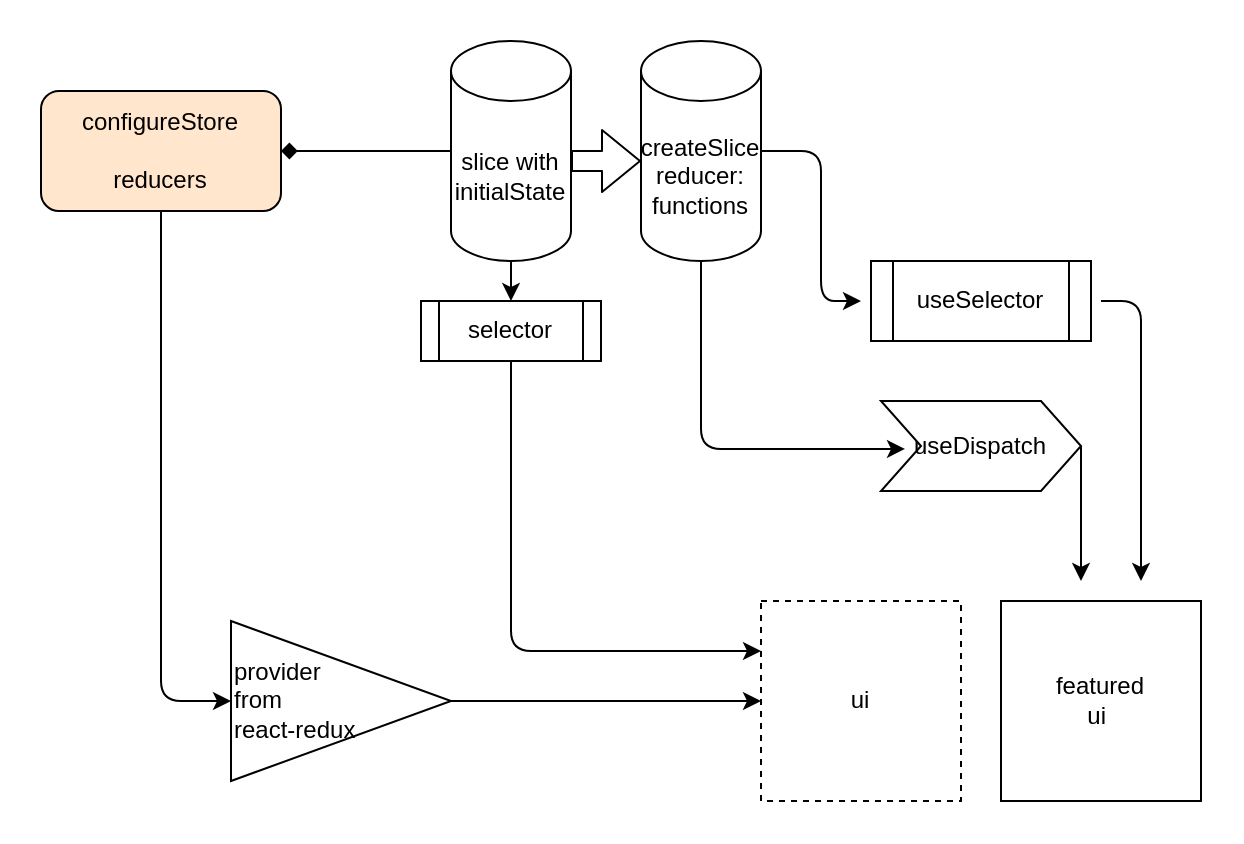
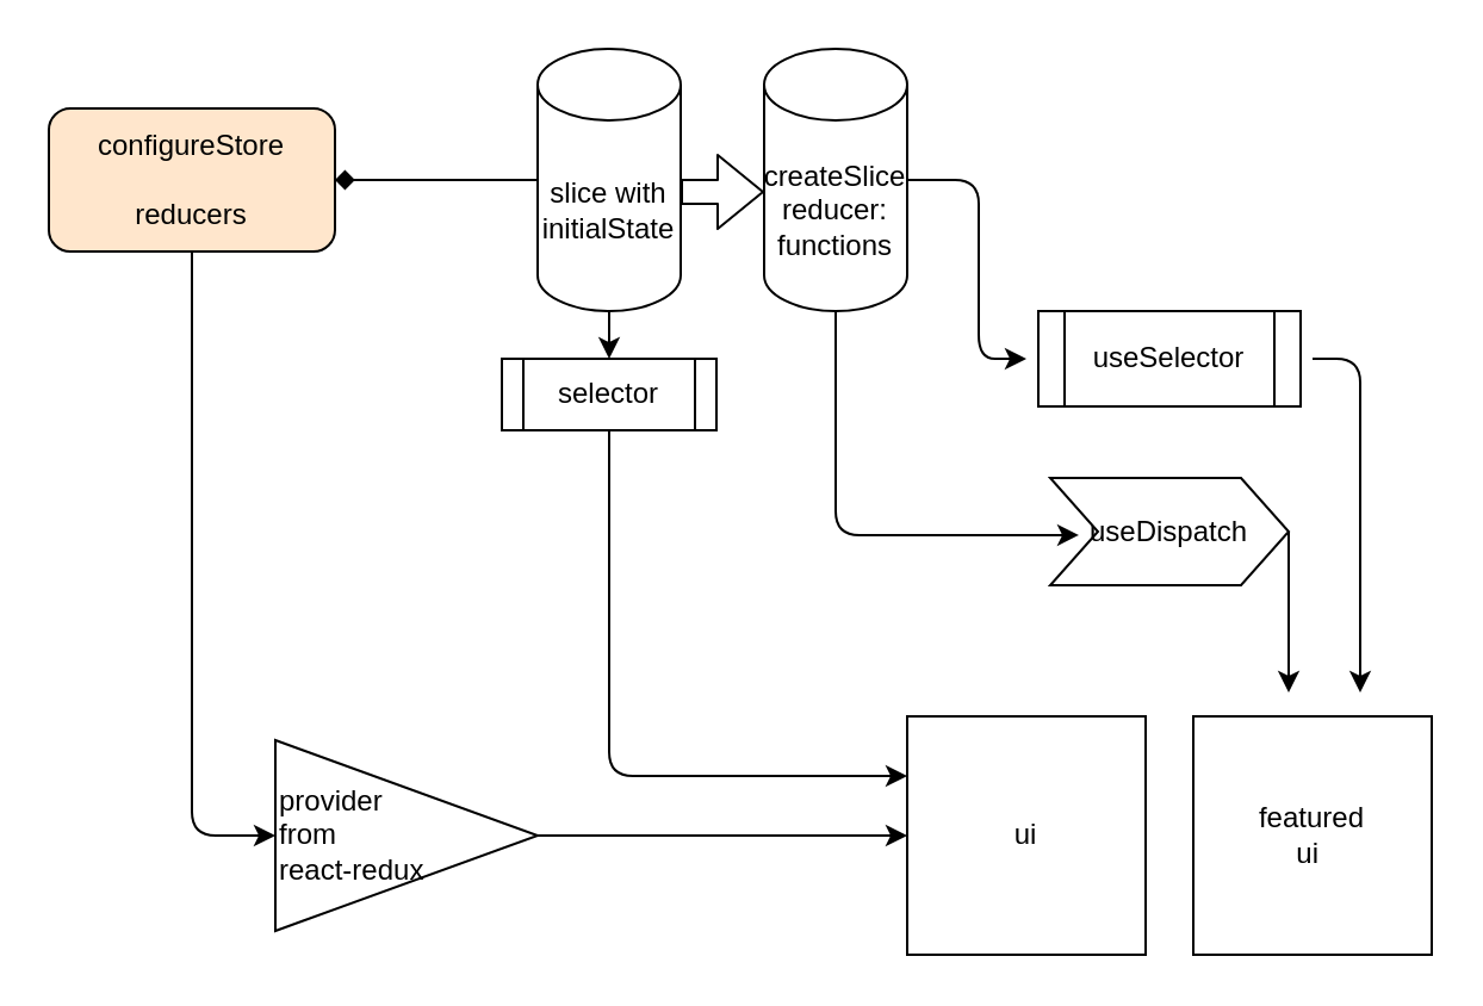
  <mxCell id="0" />
  <mxCell id="1" parent="0" />
  <mxCell id="2" style="edgeStyle=none;html=1;exitX=0.5;exitY=1;exitDx=0;exitDy=0;entryX=0;entryY=0.5;entryDx=0;entryDy=0;" edge="1" parent="1" source="3" target="6"><mxGeometry relative="1" as="geometry"><mxPoint x="80" y="240" as="targetPoint" /><Array as="points"><mxPoint x="80" y="230" /><mxPoint x="80" y="350" /></Array></mxGeometry></mxCell>
  <mxCell id="3" value="configureStore&lt;br&gt;&lt;br&gt;reducers" style="rounded=1;whiteSpace=wrap;html=1;fillColor=#ffe6cc;" vertex="1" parent="1"><mxGeometry x="20" y="45" width="120" height="60" as="geometry" /></mxCell>
- <mxCell id="4" value="ui" style="whiteSpace=wrap;html=1;aspect=fixed;dashed=1;" vertex="1" parent="1"><mxGeometry x="380" y="300" width="100" height="100" as="geometry" /></mxCell>
+ <mxCell id="4" value="ui" style="whiteSpace=wrap;html=1;aspect=fixed;" vertex="1" parent="1"><mxGeometry x="380" y="300" width="100" height="100" as="geometry" /></mxCell>
  <mxCell id="5" style="edgeStyle=none;html=1;exitX=1;exitY=0.5;exitDx=0;exitDy=0;entryX=0;entryY=0.5;entryDx=0;entryDy=0;" edge="1" parent="1" source="6" target="4"><mxGeometry relative="1" as="geometry"><Array as="points" /></mxGeometry></mxCell>
  <mxCell id="6" value="provider&amp;nbsp;&lt;br&gt;from&lt;br&gt;react-redux" style="triangle;whiteSpace=wrap;html=1;align=left;" vertex="1" parent="1"><mxGeometry x="115" y="310" width="110" height="80" as="geometry" /></mxCell>
  <mxCell id="7" style="edgeStyle=none;html=1;exitX=0;exitY=0.5;exitDx=0;exitDy=0;exitPerimeter=0;entryX=1;entryY=0.5;entryDx=0;entryDy=0;endArrow=diamond;" edge="1" parent="1" source="9" target="3"><mxGeometry relative="1" as="geometry"><mxPoint x="150" y="75" as="targetPoint" /><Array as="points" /></mxGeometry></mxCell>
  <mxCell id="8" style="edgeStyle=none;html=1;entryX=0.5;entryY=0;entryDx=0;entryDy=0;" edge="1" parent="1" source="9" target="11"><mxGeometry relative="1" as="geometry" /></mxCell>
  <mxCell id="9" value="slice with initialState&lt;br&gt;" style="shape=cylinder3;whiteSpace=wrap;html=1;boundedLbl=1;backgroundOutline=1;size=15;" vertex="1" parent="1"><mxGeometry x="225" y="20" width="60" height="110" as="geometry" /></mxCell>
  <mxCell id="10" style="edgeStyle=none;html=1;exitX=0.5;exitY=1;exitDx=0;exitDy=0;entryX=0;entryY=0.25;entryDx=0;entryDy=0;" edge="1" parent="1" source="11" target="4"><mxGeometry relative="1" as="geometry"><mxPoint x="490" y="500" as="targetPoint" /><Array as="points"><mxPoint x="255" y="325" /></Array></mxGeometry></mxCell>
  <mxCell id="11" value="selector" style="shape=process;whiteSpace=wrap;html=1;backgroundOutline=1;" vertex="1" parent="1"><mxGeometry x="210" y="150" width="90" height="30" as="geometry" /></mxCell>
  <mxCell id="12" style="edgeStyle=none;html=1;" edge="1" parent="1"><mxGeometry relative="1" as="geometry"><mxPoint x="320" y="75" as="targetPoint" /><mxPoint x="320" y="75" as="sourcePoint" /></mxGeometry></mxCell>
  <mxCell id="13" style="edgeStyle=none;html=1;entryX=0.12;entryY=0.533;entryDx=0;entryDy=0;entryPerimeter=0;" edge="1" parent="1" source="15" target="17"><mxGeometry relative="1" as="geometry"><Array as="points"><mxPoint x="350" y="224" /></Array></mxGeometry></mxCell>
  <mxCell id="14" style="edgeStyle=none;html=1;exitX=1;exitY=0.5;exitDx=0;exitDy=0;exitPerimeter=0;" edge="1" parent="1" source="15"><mxGeometry relative="1" as="geometry"><mxPoint x="430" y="150" as="targetPoint" /><Array as="points"><mxPoint x="410" y="75" /><mxPoint x="410" y="150" /></Array></mxGeometry></mxCell>
  <mxCell id="15" value="createSlice&lt;br&gt;reducer:&lt;br&gt;functions" style="shape=cylinder3;whiteSpace=wrap;html=1;boundedLbl=1;backgroundOutline=1;size=15;" vertex="1" parent="1"><mxGeometry x="320" y="20" width="60" height="110" as="geometry" /></mxCell>
  <mxCell id="16" style="edgeStyle=none;html=1;exitX=1;exitY=0.5;exitDx=0;exitDy=0;" edge="1" parent="1" source="17"><mxGeometry relative="1" as="geometry"><mxPoint x="540" y="290" as="targetPoint" /><Array as="points" /></mxGeometry></mxCell>
  <mxCell id="17" value="useDispatch" style="shape=step;perimeter=stepPerimeter;whiteSpace=wrap;html=1;fixedSize=1;" vertex="1" parent="1"><mxGeometry x="440" y="200" width="100" height="45" as="geometry" /></mxCell>
  <mxCell id="18" style="edgeStyle=none;html=1;" edge="1" parent="1"><mxGeometry relative="1" as="geometry"><mxPoint x="570" y="290" as="targetPoint" /><mxPoint x="550" y="150" as="sourcePoint" /><Array as="points"><mxPoint x="570" y="150" /></Array></mxGeometry></mxCell>
  <mxCell id="19" value="useSelector" style="shape=process;whiteSpace=wrap;html=1;backgroundOutline=1;" vertex="1" parent="1"><mxGeometry x="435" y="130" width="110" height="40" as="geometry" /></mxCell>
  <mxCell id="20" value="featured&lt;br&gt;ui&amp;nbsp;" style="whiteSpace=wrap;html=1;aspect=fixed;" vertex="1" parent="1"><mxGeometry x="500" y="300" width="100" height="100" as="geometry" /></mxCell>
  <mxCell id="21" value="" style="shape=flexArrow;endArrow=classic;html=1;" edge="1" parent="1"><mxGeometry width="50" height="50" relative="1" as="geometry"><mxPoint x="285" y="80" as="sourcePoint" /><mxPoint x="320" y="80" as="targetPoint" /></mxGeometry></mxCell>
